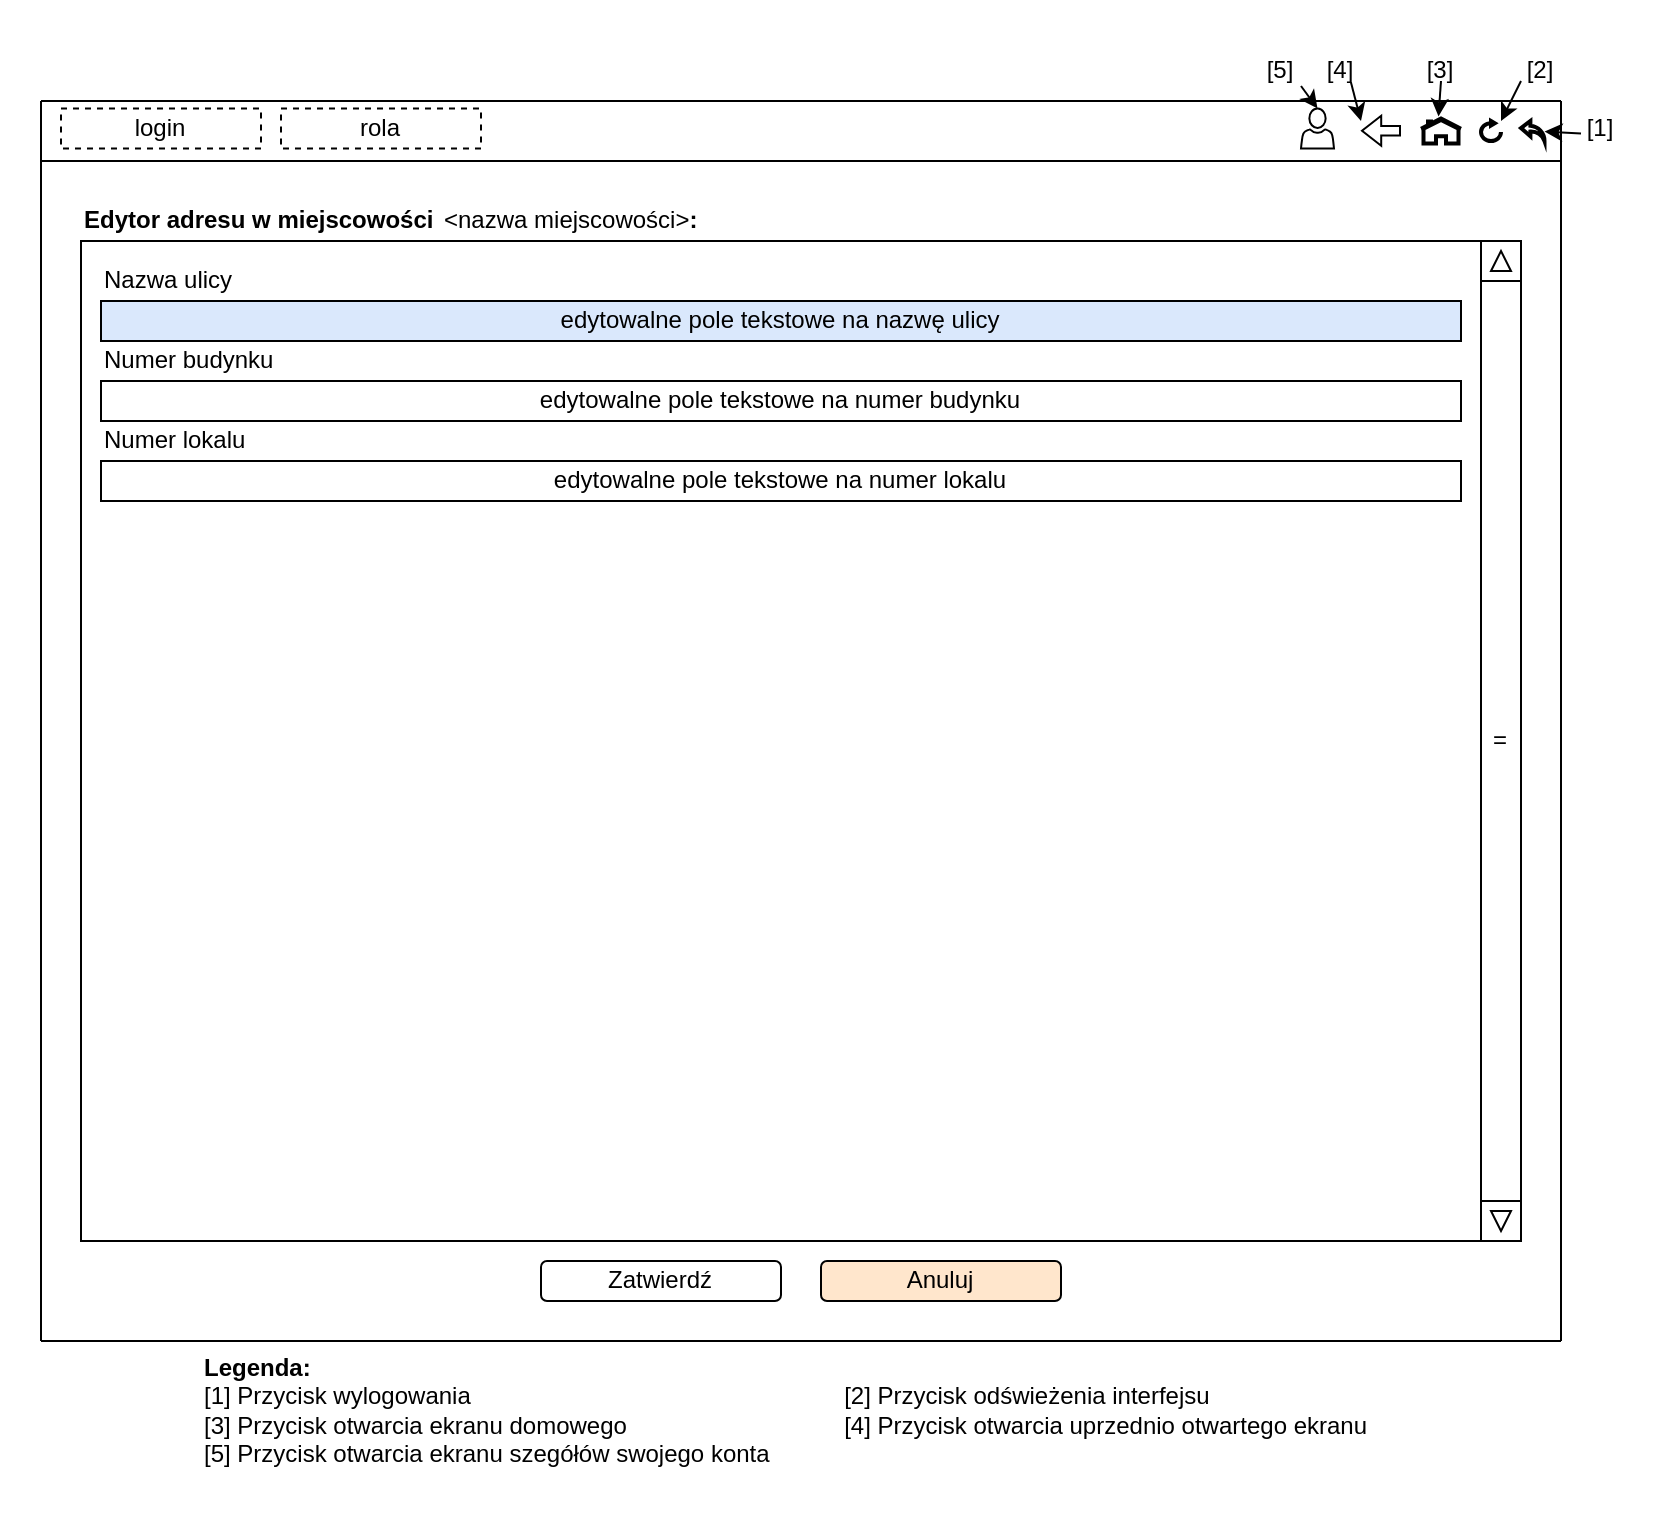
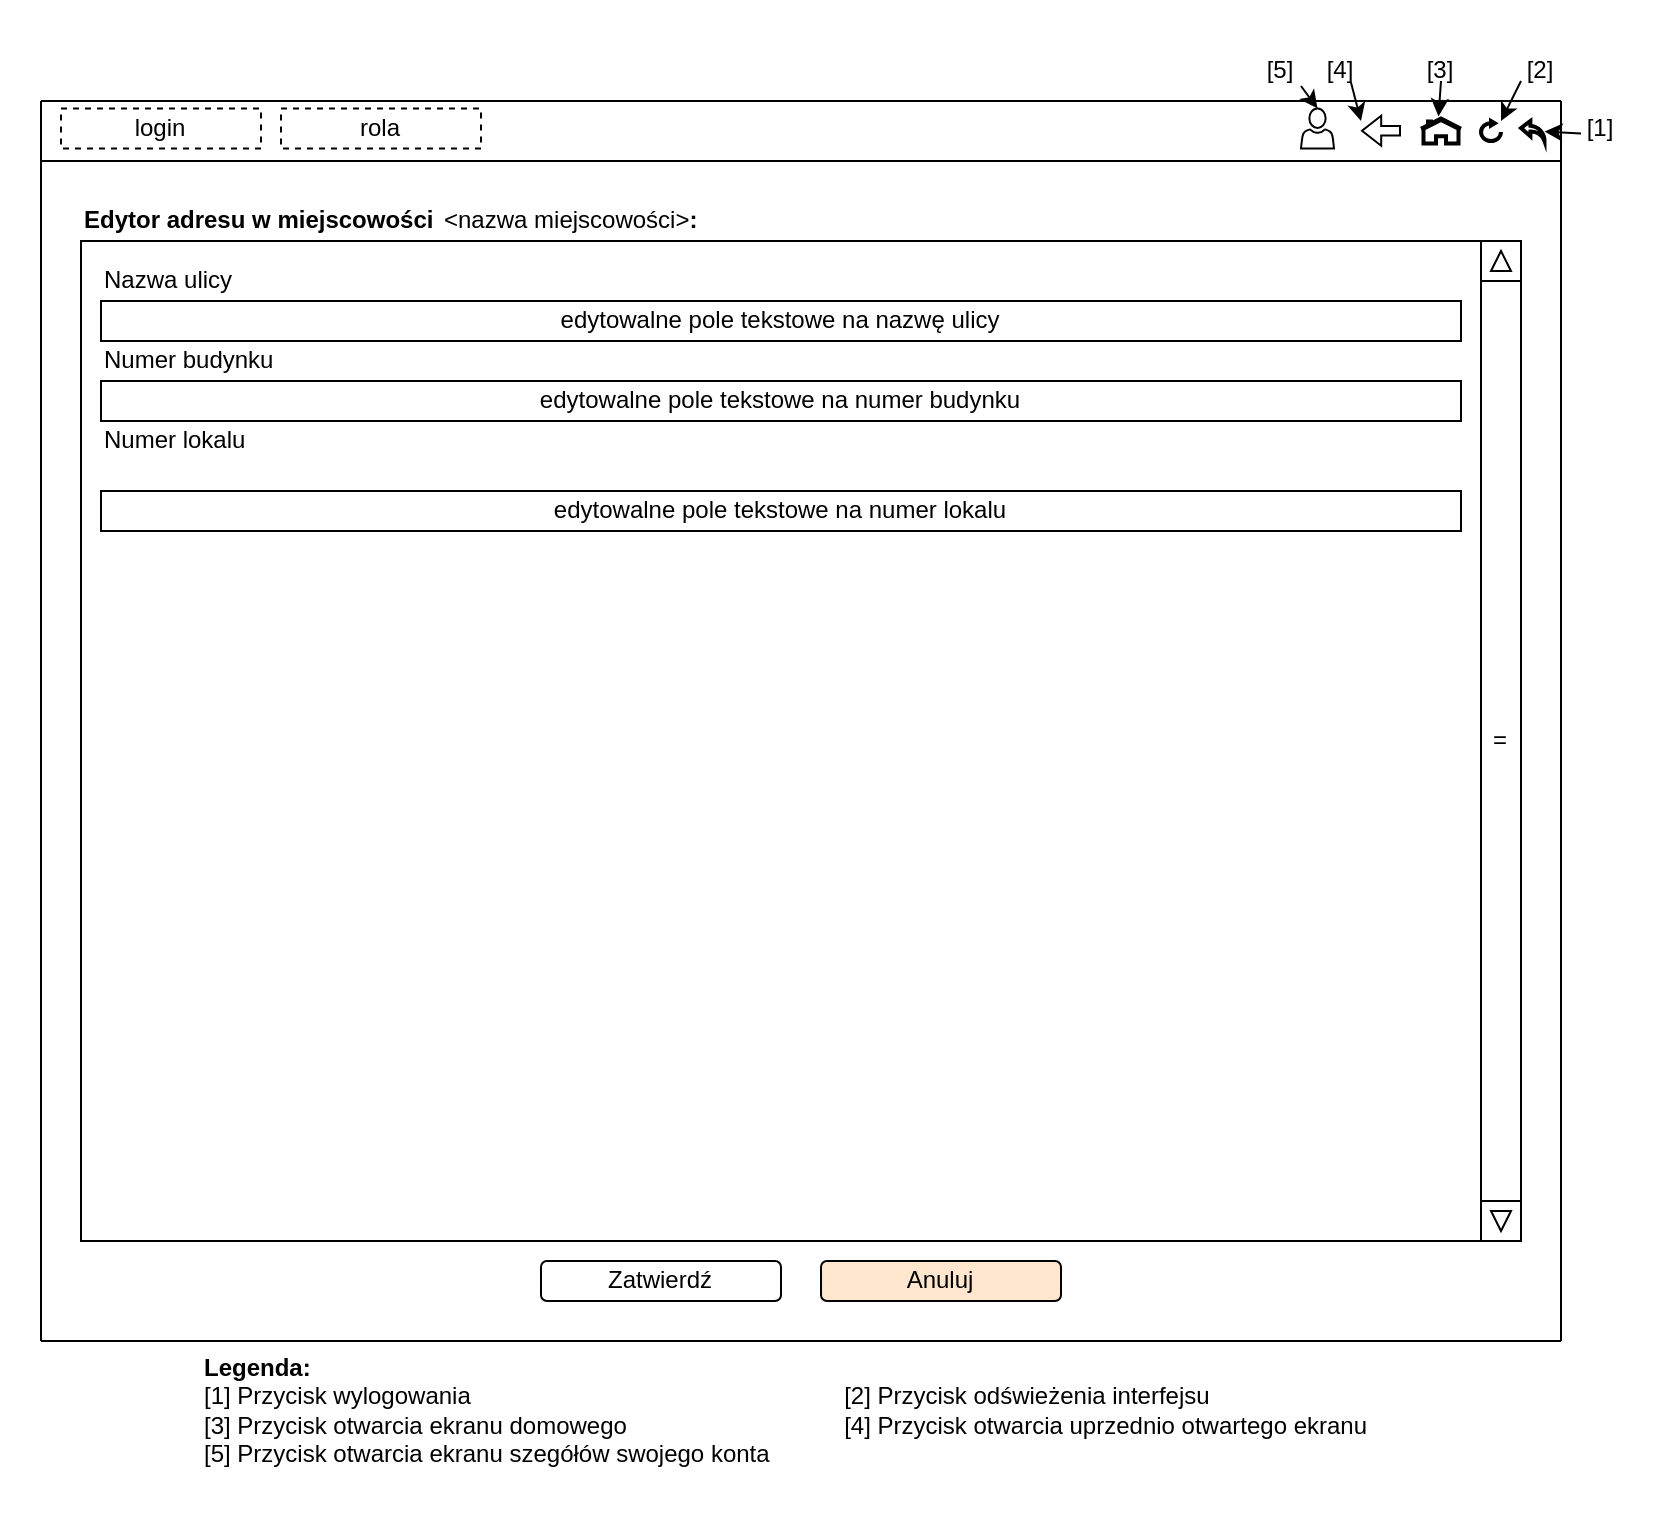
  <mxCell id="0" />
  <mxCell id="1" parent="0" />
  <mxCell id="2" value="" style="endArrow=none;html=1;rounded=0;" parent="1" edge="1"><mxGeometry width="50" height="50" relative="1" as="geometry"><mxPoint x="20" y="50" as="sourcePoint" /><mxPoint x="780" y="50" as="targetPoint" /></mxGeometry></mxCell>
  <mxCell id="3" value="" style="endArrow=none;html=1;rounded=0;" parent="1" edge="1"><mxGeometry width="50" height="50" relative="1" as="geometry"><mxPoint x="20" y="670" as="sourcePoint" /><mxPoint x="20" y="50" as="targetPoint" /></mxGeometry></mxCell>
  <mxCell id="4" value="" style="endArrow=none;html=1;rounded=0;" parent="1" edge="1"><mxGeometry width="50" height="50" relative="1" as="geometry"><mxPoint x="20" y="80" as="sourcePoint" /><mxPoint x="780" y="80" as="targetPoint" /></mxGeometry></mxCell>
  <mxCell id="5" value="" style="endArrow=none;html=1;rounded=0;" parent="1" edge="1"><mxGeometry width="50" height="50" relative="1" as="geometry"><mxPoint x="780" y="670" as="sourcePoint" /><mxPoint x="780" y="50" as="targetPoint" /></mxGeometry></mxCell>
  <mxCell id="6" value="" style="endArrow=none;html=1;rounded=0;fontFamily=Helvetica;fontSize=12;fontColor=default;" parent="1" edge="1"><mxGeometry width="50" height="50" relative="1" as="geometry"><mxPoint x="20" y="670" as="sourcePoint" /><mxPoint x="780" y="670" as="targetPoint" /></mxGeometry></mxCell>
  <mxCell id="7" value="login" style="rounded=0;whiteSpace=wrap;html=1;dashed=1;" parent="1" vertex="1"><mxGeometry x="30" y="53.75" width="100" height="20" as="geometry" /></mxCell>
  <mxCell id="8" value="rola" style="rounded=0;whiteSpace=wrap;html=1;dashed=1;" parent="1" vertex="1"><mxGeometry x="140" y="53.75" width="100" height="20" as="geometry" /></mxCell>
  <mxCell id="9" value="Edytor adresu w miejscowości" style="text;html=1;strokeColor=none;fillColor=none;align=left;verticalAlign=middle;whiteSpace=wrap;rounded=0;fontStyle=1;dashed=1;" parent="1" vertex="1"><mxGeometry x="40" y="100" width="190" height="20" as="geometry" /></mxCell>
  <mxCell id="10" value="=" style="rounded=0;whiteSpace=wrap;html=1;" parent="1" vertex="1"><mxGeometry x="740" y="140" width="20" height="460" as="geometry" /></mxCell>
  <mxCell id="11" value="" style="whiteSpace=wrap;html=1;aspect=fixed;" parent="1" vertex="1"><mxGeometry x="740" y="120" width="20" height="20" as="geometry" /></mxCell>
  <mxCell id="12" value="" style="triangle;whiteSpace=wrap;html=1;rotation=-90;" parent="1" vertex="1"><mxGeometry x="745" y="125" width="10" height="10" as="geometry" /></mxCell>
  <mxCell id="13" value="" style="whiteSpace=wrap;html=1;aspect=fixed;" parent="1" vertex="1"><mxGeometry x="740" y="600" width="20" height="20" as="geometry" /></mxCell>
  <mxCell id="14" value="" style="triangle;whiteSpace=wrap;html=1;rotation=90;" parent="1" vertex="1"><mxGeometry x="745" y="605" width="10" height="10" as="geometry" /></mxCell>
  <mxCell id="15" value="" style="rounded=0;whiteSpace=wrap;html=1;" parent="1" vertex="1"><mxGeometry x="40" y="120" width="700" height="500" as="geometry" /></mxCell>
  <mxCell id="16" value="Nazwa ulicy" style="text;html=1;strokeColor=none;fillColor=none;align=left;verticalAlign=middle;whiteSpace=wrap;rounded=0;" parent="1" vertex="1"><mxGeometry x="50" y="130" width="680" height="20" as="geometry" /></mxCell>
- <mxCell id="17" value="edytowalne pole tekstowe na nazwę ulicy" style="rounded=0;whiteSpace=wrap;html=1;fillColor=#dae8fc;" parent="1" vertex="1"><mxGeometry x="50" y="150" width="680" height="20" as="geometry" /></mxCell>
+ <mxCell id="17" value="edytowalne pole tekstowe na nazwę ulicy" style="rounded=0;whiteSpace=wrap;html=1;" parent="1" vertex="1"><mxGeometry x="50" y="150" width="680" height="20" as="geometry" /></mxCell>
  <mxCell id="18" value="Numer budynku" style="text;html=1;strokeColor=none;fillColor=none;align=left;verticalAlign=middle;whiteSpace=wrap;rounded=0;" parent="1" vertex="1"><mxGeometry x="50" y="170" width="680" height="20" as="geometry" /></mxCell>
  <mxCell id="19" value="edytowalne pole tekstowe na numer budynku" style="rounded=0;whiteSpace=wrap;html=1;" parent="1" vertex="1"><mxGeometry x="50" y="190" width="680" height="20" as="geometry" /></mxCell>
  <mxCell id="20" value="Numer lokalu" style="text;html=1;strokeColor=none;fillColor=none;align=left;verticalAlign=middle;whiteSpace=wrap;rounded=0;" parent="1" vertex="1"><mxGeometry x="50" y="210" width="680" height="20" as="geometry" /></mxCell>
- <mxCell id="21" value="edytowalne pole tekstowe na numer lokalu" style="rounded=0;whiteSpace=wrap;html=1;" parent="1" vertex="1"><mxGeometry x="50" y="230" width="680" height="20" as="geometry" /></mxCell>
+ <mxCell id="21" value="edytowalne pole tekstowe na numer lokalu" style="rounded=0;whiteSpace=wrap;html=1;" parent="1" vertex="1"><mxGeometry x="50" y="245" width="680" height="20" as="geometry" /></mxCell>
  <mxCell id="22" value="Zatwierdź" style="rounded=1;whiteSpace=wrap;html=1;" parent="1" vertex="1"><mxGeometry x="270" y="630" width="120" height="20" as="geometry" /></mxCell>
  <mxCell id="23" value="Anuluj" style="rounded=1;whiteSpace=wrap;html=1;fillColor=#ffe6cc;" parent="1" vertex="1"><mxGeometry x="410" y="630" width="120" height="20" as="geometry" /></mxCell>
  <mxCell id="24" value="&amp;lt;nazwa miejscowości&amp;gt;&lt;b&gt;:&lt;/b&gt;" style="text;html=1;strokeColor=none;fillColor=none;align=left;verticalAlign=middle;whiteSpace=wrap;rounded=0;" parent="1" vertex="1"><mxGeometry x="220" y="100" width="540" height="20" as="geometry" /></mxCell>
  <mxCell id="25" value="" style="html=1;verticalLabelPosition=bottom;align=center;labelBackgroundColor=#ffffff;verticalAlign=top;strokeWidth=2;shadow=0;dashed=0;shape=mxgraph.ios7.icons.home;" parent="1" vertex="1"><mxGeometry x="710" y="58.75" width="20" height="12.5" as="geometry" /></mxCell>
  <mxCell id="26" value="" style="html=1;verticalLabelPosition=bottom;align=center;labelBackgroundColor=#ffffff;verticalAlign=top;strokeWidth=2;shadow=0;dashed=0;shape=mxgraph.ios7.icons.back;fontFamily=Helvetica;fontSize=12;" parent="1" vertex="1"><mxGeometry x="760" y="60" width="11.76" height="10" as="geometry" /></mxCell>
  <mxCell id="27" value="" style="html=1;verticalLabelPosition=bottom;align=center;labelBackgroundColor=#ffffff;verticalAlign=top;strokeWidth=2;shadow=0;dashed=0;shape=mxgraph.ios7.icons.reload;fontFamily=Helvetica;fontSize=12;" parent="1" vertex="1"><mxGeometry x="740" y="60" width="10" height="10" as="geometry" /></mxCell>
  <mxCell id="28" value="[1]" style="text;html=1;strokeColor=none;fillColor=none;align=center;verticalAlign=middle;whiteSpace=wrap;rounded=0;fontSize=12;fontFamily=Helvetica;fontColor=default;" parent="1" vertex="1"><mxGeometry x="790" y="58.75" width="20" height="10" as="geometry" /></mxCell>
  <mxCell id="29" value="" style="endArrow=classic;html=1;rounded=0;fontFamily=Helvetica;fontSize=12;fontColor=default;exitX=0;exitY=0.75;exitDx=0;exitDy=0;" parent="1" source="28" target="26" edge="1"><mxGeometry width="50" height="50" relative="1" as="geometry"><mxPoint x="710" y="30" as="sourcePoint" /><mxPoint x="760" y="-20" as="targetPoint" /></mxGeometry></mxCell>
  <mxCell id="30" value="" style="shape=flexArrow;endArrow=classic;html=1;rounded=0;fontFamily=Helvetica;fontSize=12;fontColor=default;startWidth=9.302;endWidth=9.302;startSize=5.426;endSize=2.867;width=4.651;" parent="1" edge="1"><mxGeometry width="50" height="50" relative="1" as="geometry"><mxPoint x="700" y="64.88" as="sourcePoint" /><mxPoint x="680" y="64.88" as="targetPoint" /></mxGeometry></mxCell>
  <mxCell id="31" value="[2]" style="text;html=1;strokeColor=none;fillColor=none;align=center;verticalAlign=middle;whiteSpace=wrap;rounded=0;fontSize=12;fontFamily=Helvetica;fontColor=default;" parent="1" vertex="1"><mxGeometry x="750" y="30" width="40" height="10" as="geometry" /></mxCell>
  <mxCell id="32" value="" style="endArrow=classic;html=1;rounded=0;fontFamily=Helvetica;fontSize=12;fontColor=default;exitX=0.25;exitY=1;exitDx=0;exitDy=0;entryX=1;entryY=0;entryDx=0;entryDy=0;entryPerimeter=0;" parent="1" source="31" target="27" edge="1"><mxGeometry width="50" height="50" relative="1" as="geometry"><mxPoint x="700" y="60" as="sourcePoint" /><mxPoint x="750" y="10" as="targetPoint" /></mxGeometry></mxCell>
  <mxCell id="33" value="[3]" style="text;html=1;strokeColor=none;fillColor=none;align=center;verticalAlign=middle;whiteSpace=wrap;rounded=0;fontSize=12;fontFamily=Helvetica;fontColor=default;" parent="1" vertex="1"><mxGeometry x="710" y="30" width="20" height="10" as="geometry" /></mxCell>
  <mxCell id="34" value="" style="endArrow=classic;html=1;rounded=0;fontFamily=Helvetica;fontSize=12;fontColor=default;entryX=0.437;entryY=-0.082;entryDx=0;entryDy=0;entryPerimeter=0;exitX=0.5;exitY=1;exitDx=0;exitDy=0;" parent="1" source="33" target="25" edge="1"><mxGeometry width="50" height="50" relative="1" as="geometry"><mxPoint x="730" y="-10" as="sourcePoint" /><mxPoint x="720" y="0" as="targetPoint" /></mxGeometry></mxCell>
  <mxCell id="35" value="[4]" style="text;html=1;strokeColor=none;fillColor=none;align=center;verticalAlign=middle;whiteSpace=wrap;rounded=0;fontSize=12;fontFamily=Helvetica;fontColor=default;" parent="1" vertex="1"><mxGeometry x="660" y="30" width="20" height="10" as="geometry" /></mxCell>
  <mxCell id="36" value="" style="endArrow=classic;html=1;rounded=0;fontFamily=Helvetica;fontSize=12;fontColor=default;exitX=0.748;exitY=1.065;exitDx=0;exitDy=0;exitPerimeter=0;" parent="1" source="35" edge="1"><mxGeometry width="50" height="50" relative="1" as="geometry"><mxPoint x="640" y="60" as="sourcePoint" /><mxPoint x="680" y="60" as="targetPoint" /></mxGeometry></mxCell>
  <mxCell id="37" value="" style="sketch=0;pointerEvents=1;shadow=0;dashed=0;html=1;labelPosition=center;verticalLabelPosition=bottom;verticalAlign=top;align=center;shape=mxgraph.mscae.intune.account_portal" parent="1" vertex="1"><mxGeometry x="650" y="53.75" width="16.5" height="20" as="geometry" /></mxCell>
  <mxCell id="38" value="[5]" style="text;html=1;strokeColor=none;fillColor=none;align=center;verticalAlign=middle;whiteSpace=wrap;rounded=0;" parent="1" vertex="1"><mxGeometry x="630" y="20" width="20" height="30" as="geometry" /></mxCell>
  <mxCell id="39" value="" style="endArrow=classic;html=1;rounded=0;exitX=1;exitY=0.75;exitDx=0;exitDy=0;entryX=0.5;entryY=0;entryDx=0;entryDy=0;entryPerimeter=0;" parent="1" source="38" target="37" edge="1"><mxGeometry width="50" height="50" relative="1" as="geometry"><mxPoint x="600" y="70" as="sourcePoint" /><mxPoint x="650" y="20" as="targetPoint" /></mxGeometry></mxCell>
  <mxCell id="40" value="&lt;b&gt;Legenda:&lt;/b&gt;&lt;br&gt;[1] Przycisk wylogowania&lt;span style=&quot;white-space: pre;&quot;&gt;&#09;&lt;/span&gt;&lt;span style=&quot;white-space: pre;&quot;&gt;&#09;&lt;span style=&quot;white-space: pre;&quot;&gt;&#09;&lt;/span&gt;&lt;span style=&quot;white-space: pre;&quot;&gt;&#09;&lt;span style=&quot;white-space: pre;&quot;&gt;&#09;&lt;/span&gt;&lt;span style=&quot;white-space: pre;&quot;&gt;&#09;&lt;span style=&quot;white-space: pre;&quot;&gt;&#09;&lt;/span&gt;&lt;/span&gt;&lt;/span&gt;&lt;/span&gt;[2] Przycisk odświeżenia interfejsu&lt;br&gt;[3] Przycisk otwarcia ekranu domowego&lt;span style=&quot;white-space: pre;&quot;&gt;&#09;&lt;/span&gt;&lt;span style=&quot;white-space: pre;&quot;&gt;&#09;&lt;span style=&quot;white-space: pre;&quot;&gt;&#09;&lt;/span&gt;&lt;span style=&quot;white-space: pre;&quot;&gt;&#09;&lt;/span&gt;&lt;span style=&quot;white-space: pre;&quot;&gt;&#09;&lt;/span&gt;&lt;/span&gt;[4] Przycisk otwarcia uprzednio otwartego ekranu&lt;br&gt;[5] Przycisk otwarcia ekranu szegółów swojego konta&lt;span style=&quot;white-space: pre;&quot;&gt;&#09;&lt;/span&gt;&lt;span style=&quot;white-space: pre;&quot;&gt;&#09;&lt;/span&gt;" style="text;html=1;align=left;verticalAlign=middle;resizable=0;points=[];autosize=1;strokeColor=none;fillColor=none;dashed=1;" parent="1" vertex="1"><mxGeometry x="100" y="670" width="610" height="70" as="geometry" /></mxCell>
